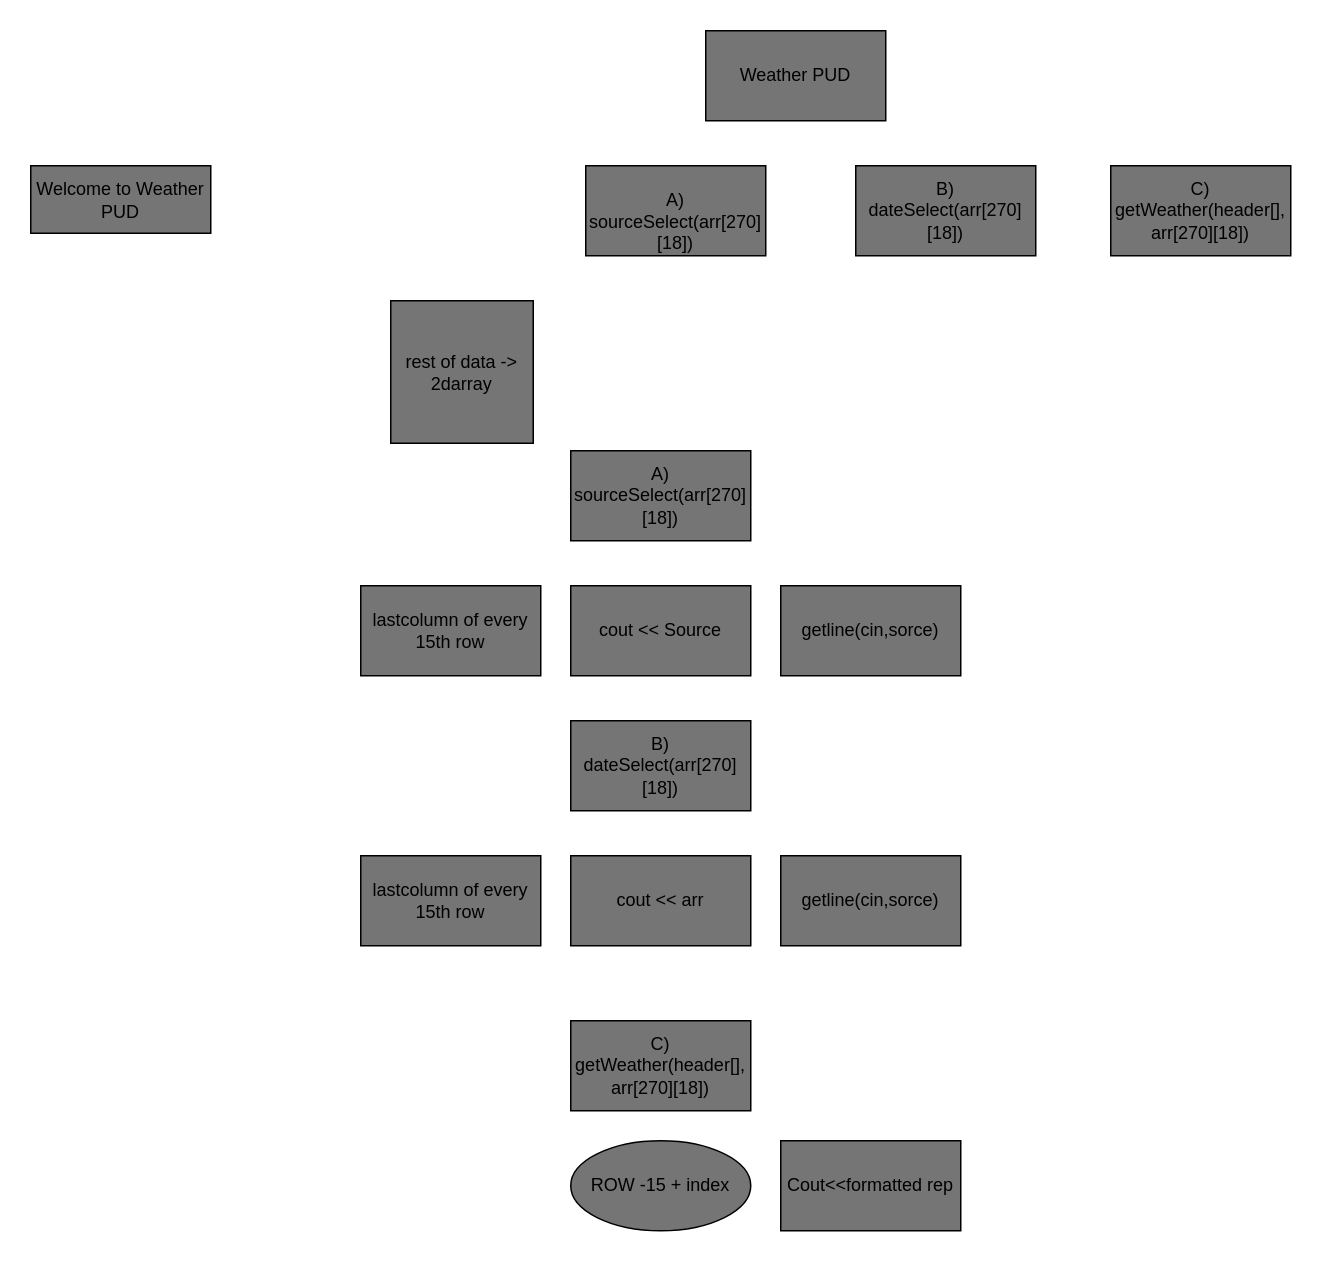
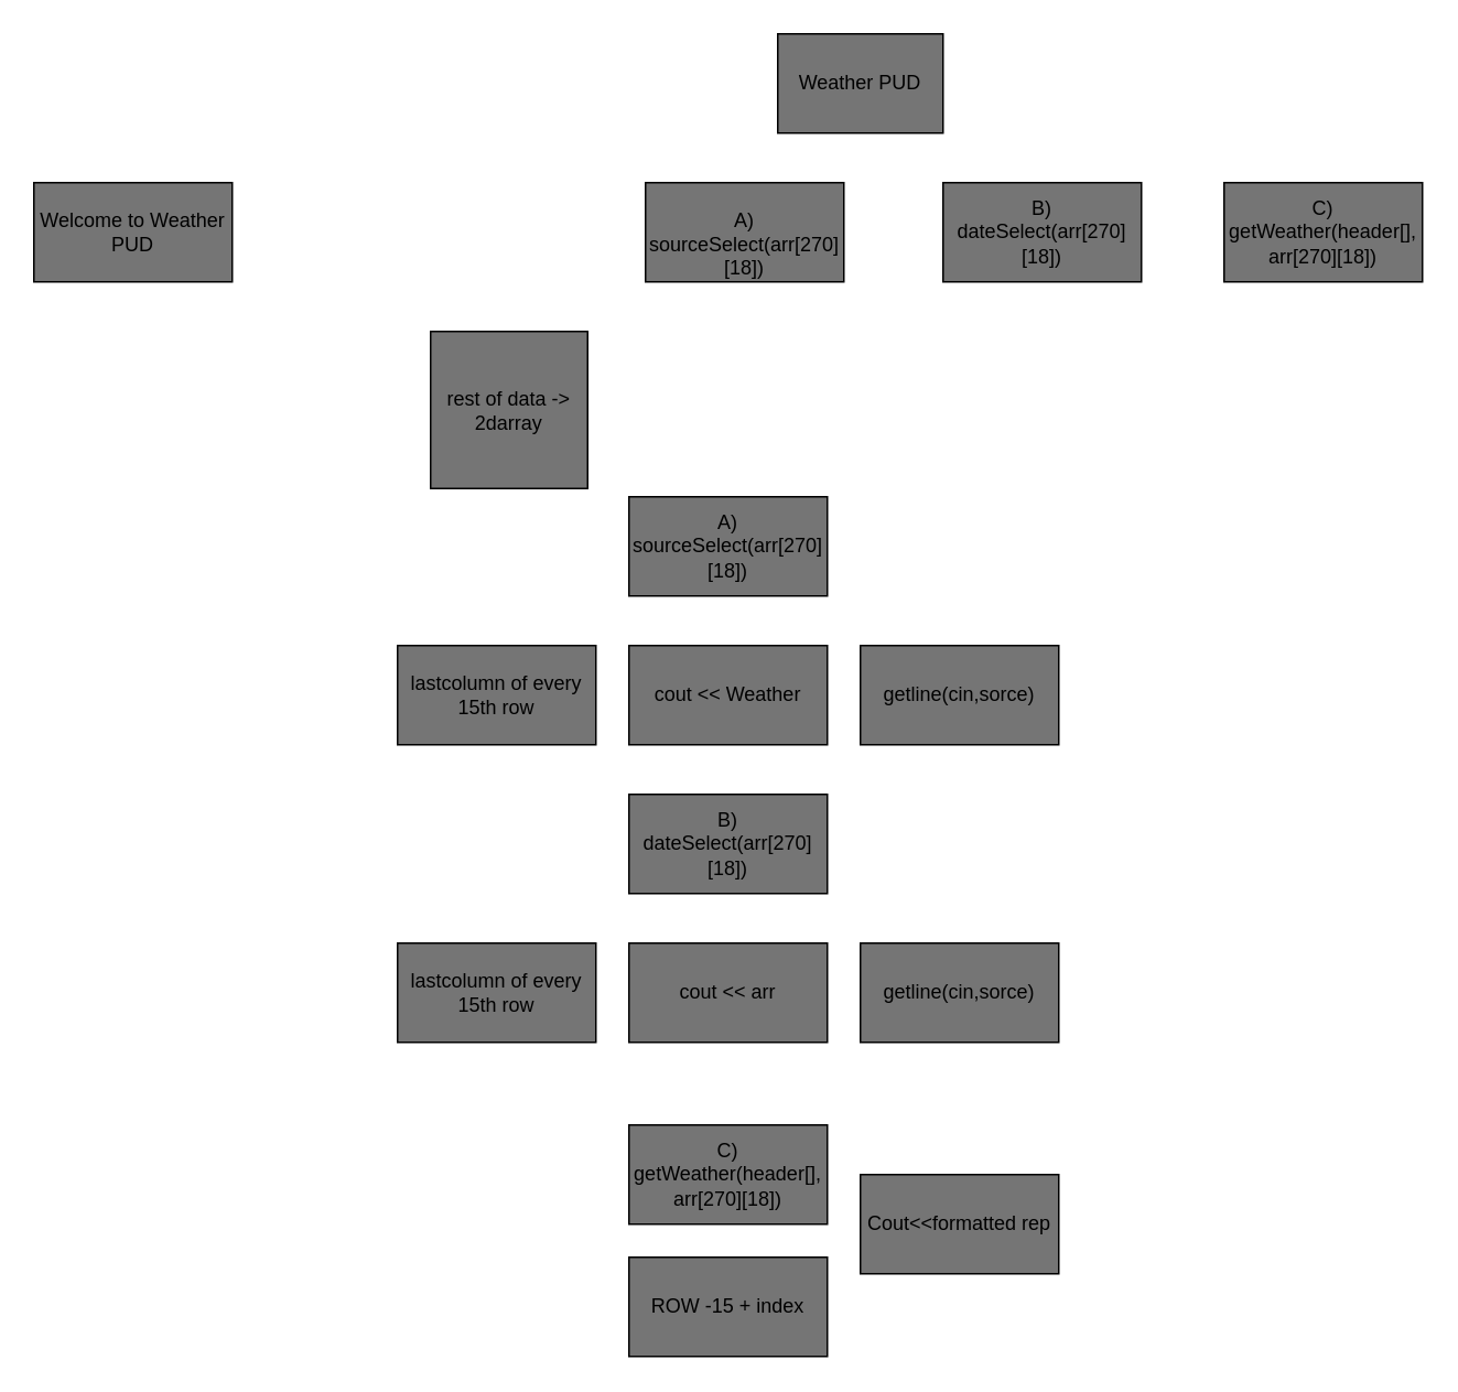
  <mxCell id="0" />
  <mxCell id="1" parent="0" />
- <mxCell id="2" value="&lt;font color=&quot;#000000&quot;&gt;Weather PUD&lt;/font&gt;" style="rounded=0;whiteSpace=wrap;html=1;fillColor=#757575;" vertex="1" parent="1"><mxGeometry x="470" y="20" width="120" height="60" as="geometry" /></mxCell>
+ <mxCell id="2" value="&lt;font color=&quot;#000000&quot;&gt;Weather PUD&lt;/font&gt;" style="rounded=0;whiteSpace=wrap;html=1;fillColor=#757575;" vertex="1" parent="1"><mxGeometry x="470" y="20" width="100" height="60" as="geometry" /></mxCell>
  <mxCell id="3" value="rest of data -&amp;gt; 2darray" style="rounded=0;whiteSpace=wrap;html=1;fontColor=#000000;fillColor=#757575;" vertex="1" parent="1"><mxGeometry x="260" y="200" width="95" height="95" as="geometry" /></mxCell>
- <mxCell id="4" value="Welcome to Weather PUD" style="rounded=0;whiteSpace=wrap;html=1;fontColor=#000000;fillColor=#757575;" vertex="1" parent="1"><mxGeometry x="20" y="110" width="120" height="45" as="geometry" /></mxCell>
+ <mxCell id="4" value="Welcome to Weather PUD" style="rounded=0;whiteSpace=wrap;html=1;fontColor=#000000;fillColor=#757575;" vertex="1" parent="1"><mxGeometry y="110" width="120" height="60" as="geometry" x="20" /></mxCell>
  <mxCell id="5" value="&lt;br&gt;A)&lt;br&gt;sourceSelect(arr[270][18])" style="rounded=0;whiteSpace=wrap;html=1;fontColor=#000000;fillColor=#757575;" vertex="1" parent="1"><mxGeometry x="390" y="110" width="120" height="60" as="geometry" /></mxCell>
- <mxCell id="6" value="ROW -15 + index" style="ellipse;whiteSpace=wrap;html=1;fontColor=#000000;fillColor=#757575;" vertex="1" parent="1"><mxGeometry x="380" y="760" width="120" height="60" as="geometry" /></mxCell>
+ <mxCell id="6" value="ROW -15 + index" style="rounded=0;whiteSpace=wrap;html=1;fontColor=#000000;fillColor=#757575;" vertex="1" parent="1"><mxGeometry x="380" y="760" width="120" height="60" as="geometry" /></mxCell>
  <mxCell id="7" value="A)&lt;br&gt;sourceSelect(arr[270][18])" style="rounded=0;whiteSpace=wrap;html=1;fontColor=#000000;fillColor=#757575;" vertex="1" parent="1"><mxGeometry x="380" y="300" width="120" height="60" as="geometry" /></mxCell>
- <mxCell id="8" value="cout &amp;lt;&amp;lt; Source" style="rounded=0;whiteSpace=wrap;html=1;fontColor=#000000;fillColor=#757575;" vertex="1" parent="1"><mxGeometry x="380" y="390" width="120" height="60" as="geometry" /></mxCell>
+ <mxCell id="8" value="cout &amp;lt;&amp;lt; Weather" style="rounded=0;whiteSpace=wrap;html=1;fontColor=#000000;fillColor=#757575;" vertex="1" parent="1"><mxGeometry x="380" y="390" width="120" height="60" as="geometry" /></mxCell>
  <mxCell id="9" value="getline(cin,sorce)" style="rounded=0;whiteSpace=wrap;html=1;fontColor=#000000;fillColor=#757575;" vertex="1" parent="1"><mxGeometry x="520" y="390" width="120" height="60" as="geometry" /></mxCell>
  <mxCell id="10" value="B)&lt;br&gt;dateSelect(arr[270][18])" style="rounded=0;whiteSpace=wrap;html=1;fontColor=#000000;fillColor=#757575;" vertex="1" parent="1"><mxGeometry x="570" y="110" width="120" height="60" as="geometry" /></mxCell>
  <mxCell id="11" value="B)&lt;br&gt;dateSelect(arr[270][18])" style="rounded=0;whiteSpace=wrap;html=1;fontColor=#000000;fillColor=#757575;" vertex="1" parent="1"><mxGeometry x="380" y="480" width="120" height="60" as="geometry" /></mxCell>
  <mxCell id="12" value="lastcolumn of every 15th row" style="rounded=0;whiteSpace=wrap;html=1;fontColor=#000000;fillColor=#757575;" vertex="1" parent="1"><mxGeometry x="240" y="570" width="120" height="60" as="geometry" /></mxCell>
  <mxCell id="13" value="cout &amp;lt;&amp;lt; arr" style="rounded=0;whiteSpace=wrap;html=1;fontColor=#000000;fillColor=#757575;" vertex="1" parent="1"><mxGeometry x="380" y="570" width="120" height="60" as="geometry" /></mxCell>
  <mxCell id="14" value="getline(cin,sorce)" style="rounded=0;whiteSpace=wrap;html=1;fontColor=#000000;fillColor=#757575;" vertex="1" parent="1"><mxGeometry x="520" y="570" width="120" height="60" as="geometry" /></mxCell>
  <mxCell id="15" value="C)&lt;br&gt;getWeather(header[], arr[270][18])" style="rounded=0;whiteSpace=wrap;html=1;fontColor=#000000;fillColor=#757575;" vertex="1" parent="1"><mxGeometry x="740" y="110" width="120" height="60" as="geometry" /></mxCell>
  <mxCell id="16" value="C)&lt;br&gt;getWeather(header[], arr[270][18])" style="rounded=0;whiteSpace=wrap;html=1;fontColor=#000000;fillColor=#757575;" vertex="1" parent="1"><mxGeometry x="380" y="680" width="120" height="60" as="geometry" /></mxCell>
  <mxCell id="17" value="lastcolumn of every 15th row" style="rounded=0;whiteSpace=wrap;html=1;fontColor=#000000;fillColor=#757575;" vertex="1" parent="1"><mxGeometry x="240" y="390" width="120" height="60" as="geometry" /></mxCell>
- <mxCell id="18" value="Cout&amp;lt;&amp;lt;formatted rep" style="rounded=0;whiteSpace=wrap;html=1;fontColor=#000000;fillColor=#757575;" vertex="1" parent="1"><mxGeometry x="520" y="760" width="120" height="60" as="geometry" /></mxCell>
+ <mxCell id="18" value="Cout&amp;lt;&amp;lt;formatted rep" style="rounded=0;whiteSpace=wrap;html=1;fontColor=#000000;fillColor=#757575;" vertex="1" parent="1"><mxGeometry x="520" y="710" width="120" height="60" as="geometry" /></mxCell>
